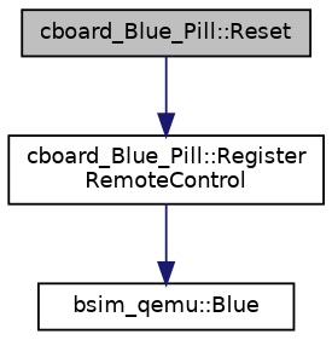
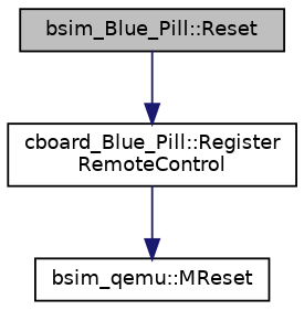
  digraph {
    rankdir=TB
    node [color=black fillcolor=white fontname=Helvetica fontsize=10 shape=record style=filled]
    edge [color=midnightblue fontname=Helvetica fontsize=10 labelfontname=Helvetica labelfontsize=10 style=solid]
-   n1 [fillcolor=grey75 fontcolor=black height=0.2 label="cboard_Blue_Pill::Reset" width=0.4]
+   n1 [fillcolor=grey75 fontcolor=black height=0.2 label="bsim_Blue_Pill::Reset" width=0.4]
    n2 [height=0.2 label="cboard_Blue_Pill::Register\lRemoteControl" width=0.4]
-   n3 [height=0.2 label="bsim_qemu::Blue" width=0.4]
+   n3 [height=0.2 label="bsim_qemu::MReset" width=0.4]
    n1 -> n2
    n2 -> n3
  }
